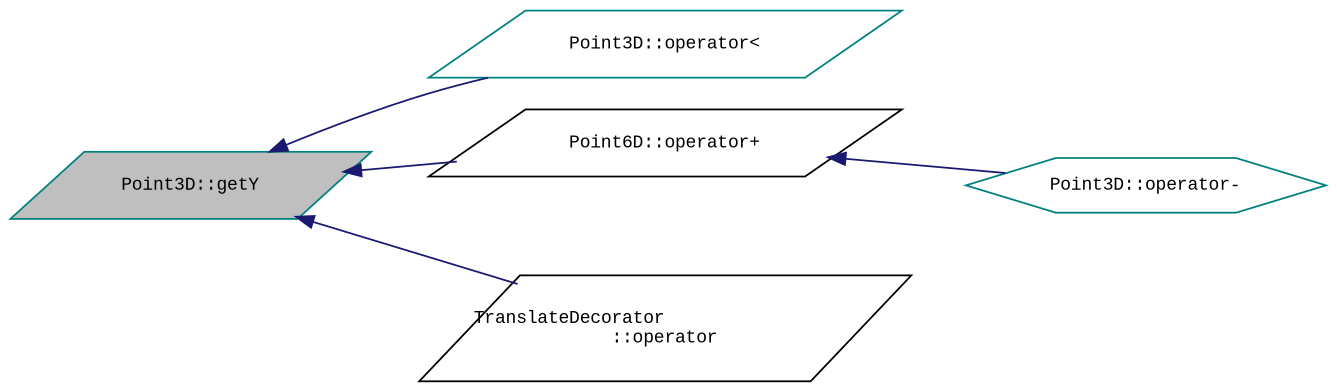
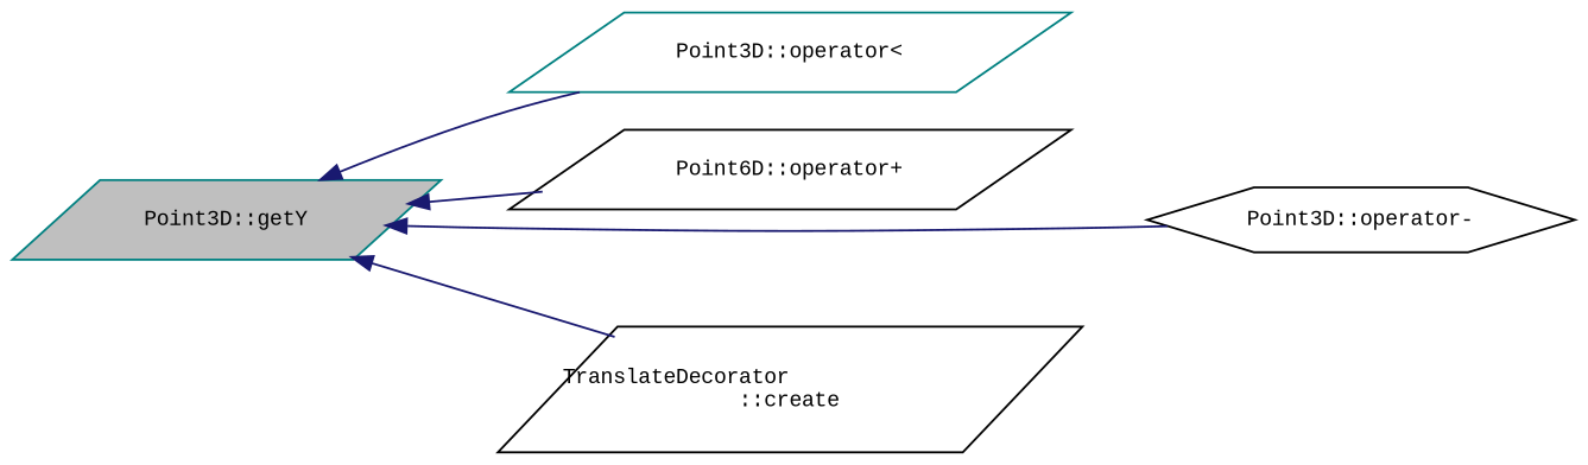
  digraph {
    fontname="Liberation Mono"
    rankdir=LR
    node [color=teal fillcolor=white fontname="Liberation Mono" fontsize=10 shape=parallelogram style=filled]
    edge [color=midnightblue dir=back fontname="Liberation Mono" fontsize=10 labelfontname=Helvetica labelfontsize=10 style=solid]
    n1 [fillcolor=grey75 fontcolor=black height=0.2 label="Point3D::getY" width=0.4]
    n2 [height=0.2 label="Point3D::operator\<" width=0.4]
    n3 [color=black height=0.2 label="Point6D::operator+" width=0.4]
-   n4 [height=0.2 label="Point3D::operator-" shape=hexagon width=0.4]
-   n5 [color=black height=0.2 label="TranslateDecorator\l::operator" width=0.4]
+   n4 [color=black height=0.2 label="Point3D::operator-" shape=hexagon width=0.4]
+   n5 [color=black height=0.2 label="TranslateDecorator\l::create" width=0.4]
    n1 -> n2
    n1 -> n3
-   n3 -> n4
+   n1 -> n4
    n1 -> n5
  }
